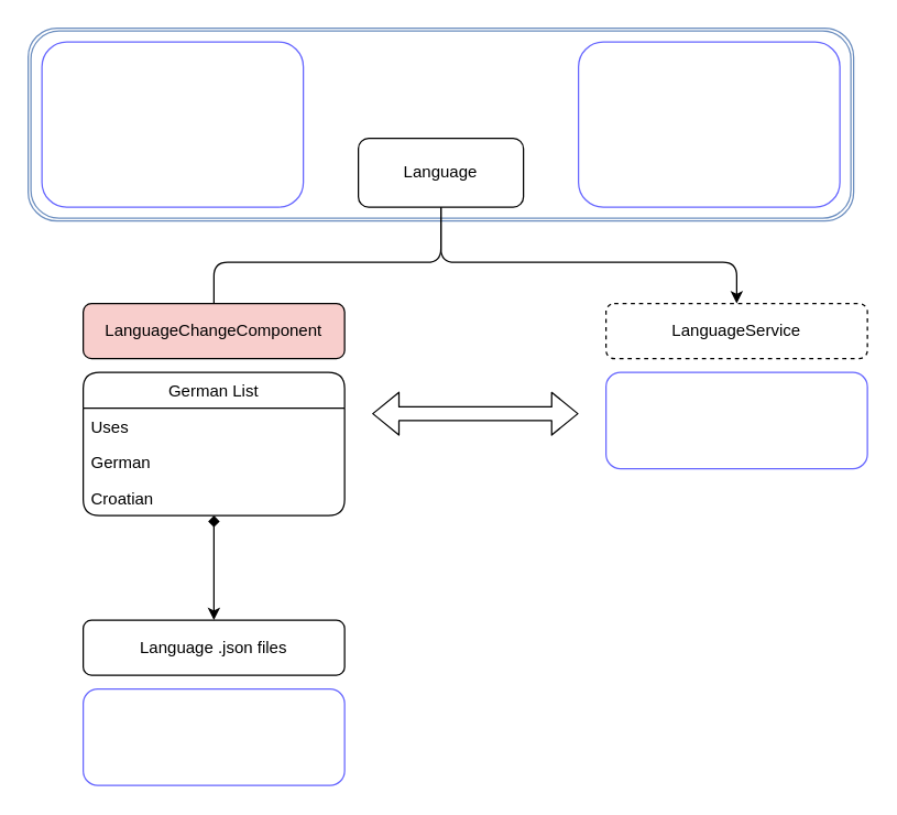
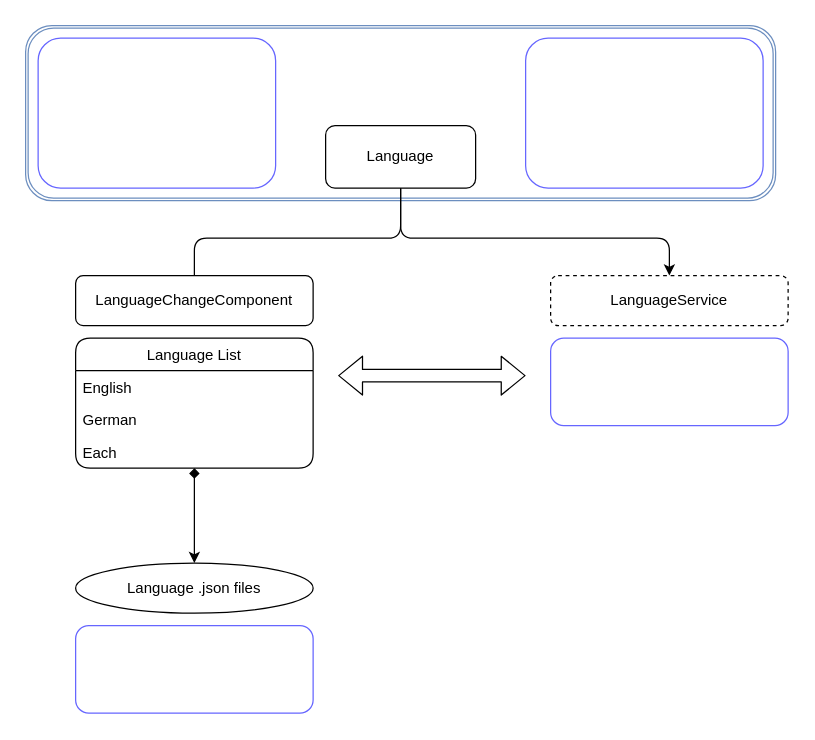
  <mxCell id="0" />
  <mxCell id="1" parent="0" />
  <mxCell id="2" value="" style="shape=ext;double=1;rounded=1;whiteSpace=wrap;html=1;shadow=0;glass=0;strokeColor=#6c8ebf;align=center;fillColor=none;" parent="1" vertex="1"><mxGeometry x="20" y="20" width="600" height="140" as="geometry" /></mxCell>
  <mxCell id="3" value="Language" style="rounded=1;whiteSpace=wrap;html=1;shadow=0;glass=0;gradientColor=none;" parent="1" vertex="1"><mxGeometry x="260" y="100" width="120" height="50" as="geometry" /></mxCell>
  <mxCell id="4" value="Provides ability to change language, currently there are three languages available and is applied to all web/view content (but not the DB content) &#10;" style="text;strokeColor=#6666FF;fillColor=none;spacing=5;spacingTop=5;whiteSpace=wrap;overflow=hidden;rounded=1;shadow=0;glass=0;fontColor=#FFFFFF;align=center;spacingBottom=0;" parent="1" vertex="1"><mxGeometry x="30" y="30" width="190" height="120" as="geometry" /></mxCell>
- <mxCell id="5" value="LanguageChangeComponent" style="rounded=1;whiteSpace=wrap;fillColor=#f8cecc;" parent="1" vertex="1"><mxGeometry x="60" y="220" width="190" height="40" as="geometry" /></mxCell>
+ <mxCell id="5" value="LanguageChangeComponent" style="rounded=1;whiteSpace=wrap;" parent="1" vertex="1"><mxGeometry x="60" y="220" width="190" height="40" as="geometry" /></mxCell>
  <mxCell id="6" value="" style="endArrow=none;html=1;exitX=0.5;exitY=1;exitDx=0;exitDy=0;entryX=0.5;entryY=0;entryDx=0;entryDy=0;" parent="1" source="3" target="5" edge="1"><mxGeometry width="50" height="50" relative="1" as="geometry"><mxPoint x="390" y="330" as="sourcePoint" /><mxPoint x="440" y="280" as="targetPoint" /><Array as="points"><mxPoint x="320" y="190" /><mxPoint x="155" y="190" /></Array></mxGeometry></mxCell>
  <mxCell id="7" value="LanguageService" style="rounded=1;whiteSpace=wrap;dashed=1;" parent="1" vertex="1"><mxGeometry x="440" y="220" width="190" height="40" as="geometry" /></mxCell>
  <mxCell id="8" value="" style="endArrow=classic;html=1;entryX=0.5;entryY=0;entryDx=0;entryDy=0;" parent="1" target="7" edge="1"><mxGeometry width="50" height="50" relative="1" as="geometry"><mxPoint x="320" y="150" as="sourcePoint" /><mxPoint x="440" y="280" as="targetPoint" /><Array as="points"><mxPoint x="320" y="190" /><mxPoint x="535" y="190" /></Array></mxGeometry></mxCell>
  <mxCell id="9" value="Uses TranslateModule, TranslateLoader &amp;amp; TranslatePipe from @ngx-translate" style="text;strokeColor=#6666FF;fillColor=none;spacing=5;spacingTop=5;whiteSpace=wrap;overflow=hidden;rounded=1;shadow=0;glass=0;fontColor=#FFFFFF;align=center;spacingBottom=0;html=1;" parent="1" vertex="1"><mxGeometry x="420" y="30" width="190" height="120" as="geometry" /></mxCell>
  <mxCell id="10" value="Provides functionality for language change and access throughtout the app" style="text;strokeColor=#6666FF;fillColor=none;spacing=5;spacingTop=5;whiteSpace=wrap;overflow=hidden;rounded=1;shadow=0;glass=0;fontColor=#FFFFFF;align=center;spacingBottom=0;html=1;" parent="1" vertex="1"><mxGeometry x="440" y="270" width="190" height="70" as="geometry" /></mxCell>
- <mxCell id="11" value="German List" style="swimlane;fontStyle=0;childLayout=stackLayout;horizontal=1;startSize=26;fillColor=none;horizontalStack=0;resizeParent=1;resizeParentMax=0;resizeLast=0;collapsible=1;marginBottom=0;html=0;rounded=1;swimlaneLine=1;glass=0;shadow=0;comic=0;" parent="1" vertex="1"><mxGeometry x="60" y="270" width="190" height="104" as="geometry"><mxRectangle x="80" y="320" width="110" height="26" as="alternateBounds" /></mxGeometry></mxCell>
- <mxCell id="12" value="Uses" style="text;strokeColor=none;fillColor=none;align=left;verticalAlign=top;spacingLeft=4;spacingRight=4;overflow=hidden;rotatable=0;points=[[0,0.5],[1,0.5]];portConstraint=eastwest;" parent="11" vertex="1"><mxGeometry y="26" width="190" height="26" as="geometry" /></mxCell>
+ <mxCell id="11" value="Language List" style="swimlane;fontStyle=0;childLayout=stackLayout;horizontal=1;startSize=26;fillColor=none;horizontalStack=0;resizeParent=1;resizeParentMax=0;resizeLast=0;collapsible=1;marginBottom=0;html=0;rounded=1;swimlaneLine=1;glass=0;shadow=0;comic=0;" parent="1" vertex="1"><mxGeometry x="60" y="270" width="190" height="104" as="geometry"><mxRectangle x="80" y="320" width="110" height="26" as="alternateBounds" /></mxGeometry></mxCell>
+ <mxCell id="12" value="English" style="text;strokeColor=none;fillColor=none;align=left;verticalAlign=top;spacingLeft=4;spacingRight=4;overflow=hidden;rotatable=0;points=[[0,0.5],[1,0.5]];portConstraint=eastwest;" parent="11" vertex="1"><mxGeometry y="26" width="190" height="26" as="geometry" /></mxCell>
  <mxCell id="13" value="German" style="text;strokeColor=none;fillColor=none;align=left;verticalAlign=top;spacingLeft=4;spacingRight=4;overflow=hidden;rotatable=0;points=[[0,0.5],[1,0.5]];portConstraint=eastwest;" parent="11" vertex="1"><mxGeometry y="52" width="190" height="26" as="geometry" /></mxCell>
- <mxCell id="14" value="Croatian" style="text;strokeColor=none;fillColor=none;align=left;verticalAlign=top;spacingLeft=4;spacingRight=4;overflow=hidden;rotatable=0;points=[[0,0.5],[1,0.5]];portConstraint=eastwest;" parent="11" vertex="1"><mxGeometry y="78" width="190" height="26" as="geometry" /></mxCell>
+ <mxCell id="14" value="Each" style="text;strokeColor=none;fillColor=none;align=left;verticalAlign=top;spacingLeft=4;spacingRight=4;overflow=hidden;rotatable=0;points=[[0,0.5],[1,0.5]];portConstraint=eastwest;" parent="11" vertex="1"><mxGeometry y="78" width="190" height="26" as="geometry" /></mxCell>
  <mxCell id="15" value="" style="shape=flexArrow;endArrow=classic;startArrow=classic;html=1;" parent="1" edge="1"><mxGeometry width="50" height="50" relative="1" as="geometry"><mxPoint x="270" y="300" as="sourcePoint" /><mxPoint x="420" y="300" as="targetPoint" /></mxGeometry></mxCell>
- <mxCell id="16" value="Language .json files" style="rounded=1;whiteSpace=wrap;" vertex="1" parent="1"><mxGeometry x="60" y="450" width="190" height="40" as="geometry" /></mxCell>
+ <mxCell id="16" value="Language .json files" style="ellipse;whiteSpace=wrap;" vertex="1" parent="1"><mxGeometry x="60" y="450" width="190" height="40" as="geometry" /></mxCell>
  <mxCell id="17" value="" style="endArrow=diamond;startArrow=classic;html=1;exitX=0.5;exitY=0;exitDx=0;exitDy=0;" edge="1" parent="1" source="16" target="14"><mxGeometry width="50" height="50" relative="1" as="geometry"><mxPoint x="430" y="390" as="sourcePoint" /><mxPoint x="480" y="340" as="targetPoint" /></mxGeometry></mxCell>
  <mxCell id="18" value="Each language reads it's data from .json file located in assets/i18n" style="text;strokeColor=#6666FF;fillColor=none;spacing=5;spacingTop=5;whiteSpace=wrap;overflow=hidden;rounded=1;shadow=0;glass=0;fontColor=#FFFFFF;align=center;spacingBottom=0;html=1;" vertex="1" parent="1"><mxGeometry x="60" y="500" width="190" height="70" as="geometry" /></mxCell>
